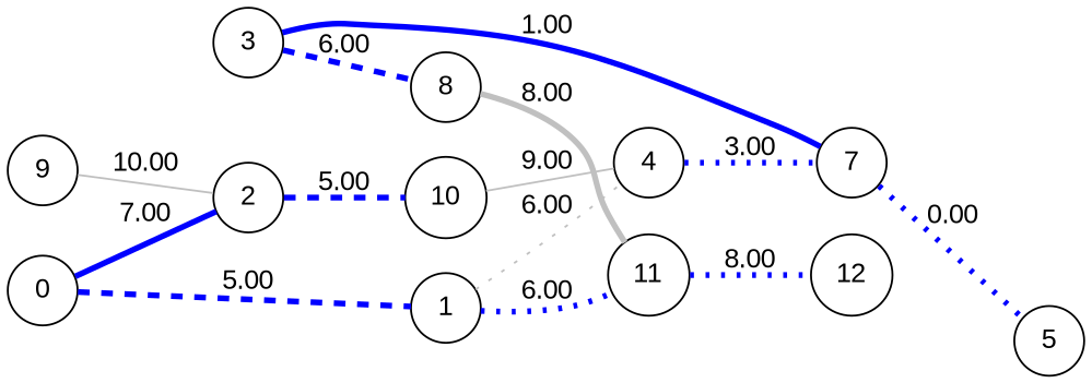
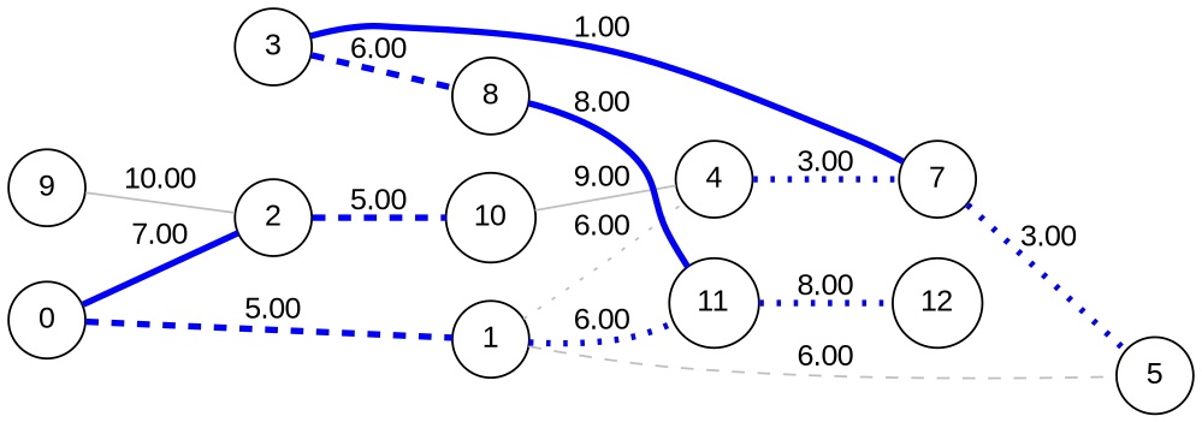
  graph {
    fontname="Liberation Sans"
    rankdir=LR
    splines=true
    node [fontname="Liberation Sans" shape=circle]
    edge [color=blue fontname="Liberation Sans" penwidth=3 style=solid]
    0
    1
    2
    4
    5
    11
    10
    3
    7
    8
    9
    12
    0 -- 1 [label=5.00 style=dashed]
    0 -- 2 [label=7.00]
    1 -- 4 [color=gray label=6.00 style=dotted penwidth=""]
+   1 -- 5 [color=gray label=6.00 style=dashed penwidth=""]
    1 -- 11 [label=6.00 style=dotted]
    2 -- 10 [label=5.00 style=dashed]
    4 -- 7 [label=3.00 style=dotted]
    11 -- 12 [label=8.00 style=dotted]
    10 -- 4 [color=gray label=9.00 penwidth=""]
    3 -- 7 [label=1.00]
    3 -- 8 [label=6.00 style=dashed]
-   7 -- 5 [label=0.00 style=dotted]
-   8 -- 11 [color=gray label=8.00]
+   7 -- 5 [label=3.00 style=dotted]
+   8 -- 11 [label=8.00]
    9 -- 2 [color=gray label=10.00 penwidth=""]
  }
